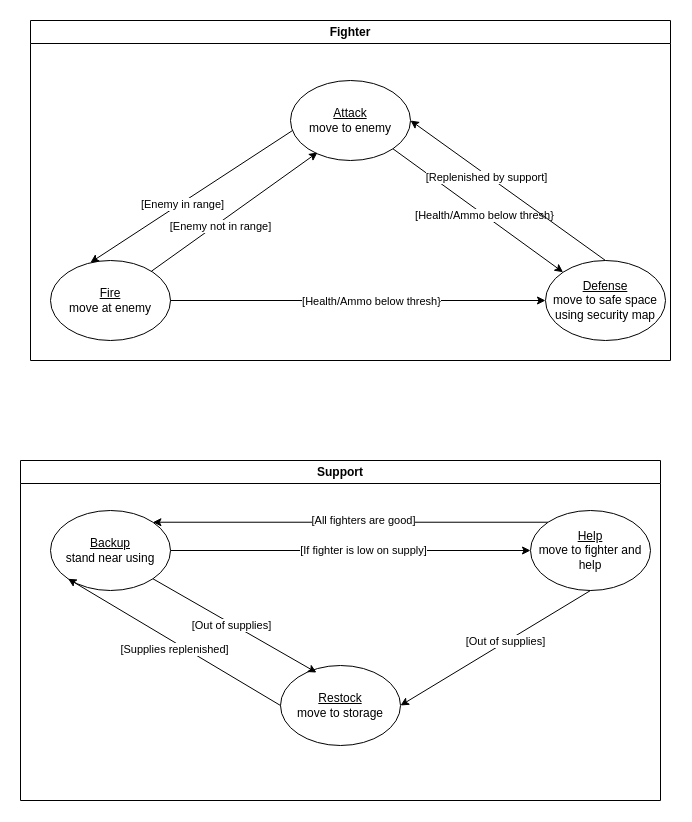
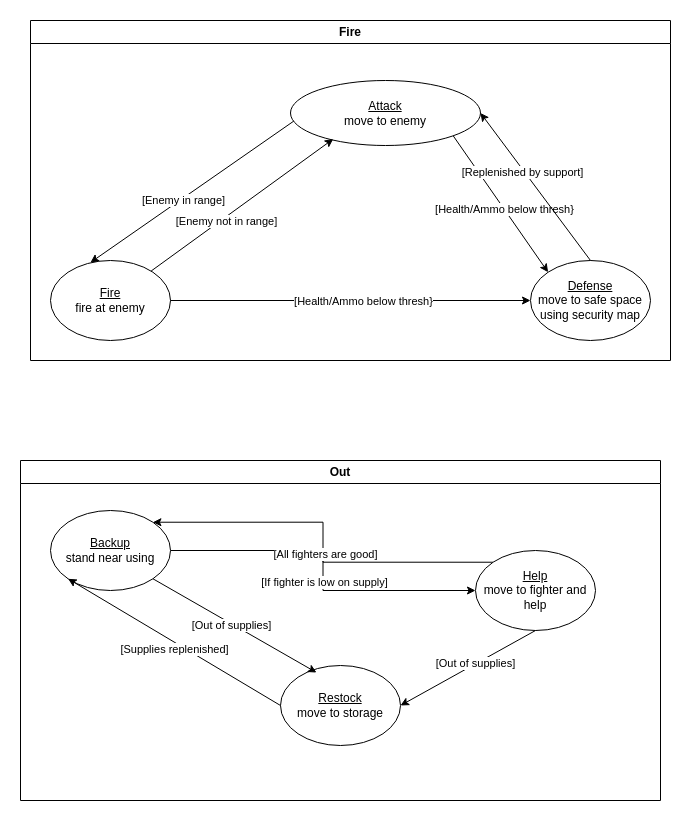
  <mxCell id="0" />
  <mxCell id="1" parent="0" />
- <mxCell id="2" value="&lt;u&gt;Attack&lt;/u&gt;&lt;div&gt;move to enemy&lt;/div&gt;" style="ellipse;whiteSpace=wrap;html=1;" vertex="1" parent="1"><mxGeometry x="290" y="80" width="120" height="80" as="geometry" /></mxCell>
- <mxCell id="3" value="&lt;u&gt;Fire&lt;/u&gt;&lt;div&gt;move at enemy&lt;/div&gt;" style="ellipse;whiteSpace=wrap;html=1;" vertex="1" parent="1"><mxGeometry x="50" y="260" width="120" height="80" as="geometry" /></mxCell>
- <mxCell id="4" value="&lt;u&gt;Defense&lt;/u&gt;&lt;div&gt;move to safe space&lt;/div&gt;&lt;div&gt;using security map&lt;/div&gt;" style="ellipse;whiteSpace=wrap;html=1;" vertex="1" parent="1"><mxGeometry x="545" y="260" width="120" height="80" as="geometry" /></mxCell>
+ <mxCell id="2" value="&lt;u&gt;Attack&lt;/u&gt;&lt;div&gt;move to enemy&lt;/div&gt;" style="ellipse;whiteSpace=wrap;html=1;" vertex="1" parent="1"><mxGeometry x="290" y="80" width="190" height="65" as="geometry" /></mxCell>
+ <mxCell id="3" value="&lt;u&gt;Fire&lt;/u&gt;&lt;div&gt;fire at enemy&lt;/div&gt;" style="ellipse;whiteSpace=wrap;html=1;" vertex="1" parent="1"><mxGeometry x="50" y="260" width="120" height="80" as="geometry" /></mxCell>
+ <mxCell id="4" value="&lt;u&gt;Defense&lt;/u&gt;&lt;div&gt;move to safe space&lt;/div&gt;&lt;div&gt;using security map&lt;/div&gt;" style="ellipse;whiteSpace=wrap;html=1;" vertex="1" parent="1"><mxGeometry x="530" y="260" width="120" height="80" as="geometry" /></mxCell>
  <mxCell id="5" value="" style="endArrow=classic;html=1;rounded=0;exitX=0.017;exitY=0.625;exitDx=0;exitDy=0;exitPerimeter=0;entryX=0.333;entryY=0.025;entryDx=0;entryDy=0;entryPerimeter=0;" edge="1" parent="1" source="2" target="3"><mxGeometry width="50" height="50" relative="1" as="geometry"><mxPoint x="310" y="590" as="sourcePoint" /><mxPoint x="360" y="540" as="targetPoint" /></mxGeometry></mxCell>
  <mxCell id="6" value="[Enemy in range]" style="edgeLabel;html=1;align=center;verticalAlign=middle;resizable=0;points=[];" vertex="1" connectable="0" parent="5"><mxGeometry x="0.101" y="1" relative="1" as="geometry"><mxPoint as="offset" /></mxGeometry></mxCell>
  <mxCell id="7" value="" style="endArrow=classic;html=1;rounded=0;entryX=0.225;entryY=0.9;entryDx=0;entryDy=0;entryPerimeter=0;" edge="1" parent="1" source="3" target="2"><mxGeometry width="50" height="50" relative="1" as="geometry"><mxPoint x="310" y="590" as="sourcePoint" /><mxPoint x="360" y="540" as="targetPoint" /></mxGeometry></mxCell>
  <mxCell id="8" value="[Enemy not in range]" style="edgeLabel;html=1;align=center;verticalAlign=middle;resizable=0;points=[];" vertex="1" connectable="0" parent="7"><mxGeometry x="-0.201" y="-3" relative="1" as="geometry"><mxPoint as="offset" /></mxGeometry></mxCell>
  <mxCell id="9" value="" style="endArrow=classic;html=1;rounded=0;exitX=1;exitY=0.5;exitDx=0;exitDy=0;entryX=0;entryY=0.5;entryDx=0;entryDy=0;" edge="1" parent="1" source="3" target="4"><mxGeometry width="50" height="50" relative="1" as="geometry"><mxPoint x="310" y="590" as="sourcePoint" /><mxPoint x="360" y="540" as="targetPoint" /></mxGeometry></mxCell>
  <mxCell id="10" value="[Health/Ammo below thresh}" style="edgeLabel;html=1;align=center;verticalAlign=middle;resizable=0;points=[];" vertex="1" connectable="0" parent="9"><mxGeometry x="0.067" relative="1" as="geometry"><mxPoint as="offset" /></mxGeometry></mxCell>
  <mxCell id="11" value="" style="endArrow=classic;html=1;rounded=0;exitX=1;exitY=1;exitDx=0;exitDy=0;entryX=0;entryY=0;entryDx=0;entryDy=0;" edge="1" parent="1" source="2" target="4"><mxGeometry width="50" height="50" relative="1" as="geometry"><mxPoint x="180" y="310" as="sourcePoint" /><mxPoint x="570" y="310" as="targetPoint" /></mxGeometry></mxCell>
  <mxCell id="12" value="[Health/Ammo below thresh}" style="edgeLabel;html=1;align=center;verticalAlign=middle;resizable=0;points=[];" vertex="1" connectable="0" parent="11"><mxGeometry x="0.067" relative="1" as="geometry"><mxPoint as="offset" /></mxGeometry></mxCell>
  <mxCell id="13" value="" style="endArrow=classic;html=1;rounded=0;exitX=0.5;exitY=0;exitDx=0;exitDy=0;entryX=1;entryY=0.5;entryDx=0;entryDy=0;" edge="1" parent="1" source="4" target="2"><mxGeometry width="50" height="50" relative="1" as="geometry"><mxPoint x="310" y="590" as="sourcePoint" /><mxPoint x="360" y="540" as="targetPoint" /></mxGeometry></mxCell>
  <mxCell id="14" value="[Replenished by support]" style="edgeLabel;html=1;align=center;verticalAlign=middle;resizable=0;points=[];" vertex="1" connectable="0" parent="13"><mxGeometry x="0.22" y="2" relative="1" as="geometry"><mxPoint as="offset" /></mxGeometry></mxCell>
  <mxCell id="15" style="edgeStyle=orthogonalEdgeStyle;rounded=0;orthogonalLoop=1;jettySize=auto;html=1;entryX=0;entryY=0.5;entryDx=0;entryDy=0;" edge="1" parent="1" source="17" target="20"><mxGeometry relative="1" as="geometry" /></mxCell>
  <mxCell id="16" value="[If fighter is low on supply]" style="edgeLabel;html=1;align=center;verticalAlign=middle;resizable=0;points=[];" vertex="1" connectable="0" parent="15"><mxGeometry x="0.067" y="1" relative="1" as="geometry"><mxPoint as="offset" /></mxGeometry></mxCell>
  <mxCell id="17" value="&lt;u&gt;Backup&lt;/u&gt;&lt;div&gt;stand near using&lt;/div&gt;" style="ellipse;whiteSpace=wrap;html=1;" vertex="1" parent="1"><mxGeometry x="50" y="510" width="120" height="80" as="geometry" /></mxCell>
  <mxCell id="18" style="edgeStyle=orthogonalEdgeStyle;rounded=0;orthogonalLoop=1;jettySize=auto;html=1;exitX=0;exitY=0;exitDx=0;exitDy=0;entryX=1;entryY=0;entryDx=0;entryDy=0;" edge="1" parent="1" source="20" target="17"><mxGeometry relative="1" as="geometry" /></mxCell>
  <mxCell id="19" value="[All fighters are good]" style="edgeLabel;html=1;align=center;verticalAlign=middle;resizable=0;points=[];" vertex="1" connectable="0" parent="18"><mxGeometry x="-0.066" y="-2" relative="1" as="geometry"><mxPoint as="offset" /></mxGeometry></mxCell>
- <mxCell id="20" value="&lt;u&gt;Help&lt;/u&gt;&lt;div&gt;move to fighter and help&lt;/div&gt;" style="ellipse;whiteSpace=wrap;html=1;" vertex="1" parent="1"><mxGeometry x="530" y="510" width="120" height="80" as="geometry" /></mxCell>
+ <mxCell id="20" value="&lt;u&gt;Help&lt;/u&gt;&lt;div&gt;move to fighter and help&lt;/div&gt;" style="ellipse;whiteSpace=wrap;html=1;" vertex="1" parent="1"><mxGeometry x="475" y="550" width="120" height="80" as="geometry" /></mxCell>
  <mxCell id="21" value="&lt;div&gt;&lt;u&gt;Restock&lt;/u&gt;&lt;/div&gt;&lt;div&gt;move to storage&lt;/div&gt;" style="ellipse;whiteSpace=wrap;html=1;" vertex="1" parent="1"><mxGeometry x="280" y="665" width="120" height="80" as="geometry" /></mxCell>
  <mxCell id="22" value="" style="endArrow=classic;html=1;rounded=0;exitX=1;exitY=1;exitDx=0;exitDy=0;entryX=0.3;entryY=0.088;entryDx=0;entryDy=0;entryPerimeter=0;" edge="1" parent="1" source="17" target="21"><mxGeometry width="50" height="50" relative="1" as="geometry"><mxPoint x="310" y="590" as="sourcePoint" /><mxPoint x="360" y="540" as="targetPoint" /></mxGeometry></mxCell>
  <mxCell id="23" value="[Out of supplies]" style="edgeLabel;html=1;align=center;verticalAlign=middle;resizable=0;points=[];" vertex="1" connectable="0" parent="22"><mxGeometry x="-0.03" y="-1" relative="1" as="geometry"><mxPoint as="offset" /></mxGeometry></mxCell>
  <mxCell id="24" value="" style="endArrow=classic;html=1;rounded=0;exitX=0.5;exitY=1;exitDx=0;exitDy=0;entryX=1;entryY=0.5;entryDx=0;entryDy=0;" edge="1" parent="1" source="20" target="21"><mxGeometry width="50" height="50" relative="1" as="geometry"><mxPoint x="310" y="590" as="sourcePoint" /><mxPoint x="360" y="540" as="targetPoint" /></mxGeometry></mxCell>
  <mxCell id="25" value="[Out of supplies]" style="edgeLabel;html=1;align=center;verticalAlign=middle;resizable=0;points=[];" vertex="1" connectable="0" parent="24"><mxGeometry x="-0.105" y="-1" relative="1" as="geometry"><mxPoint as="offset" /></mxGeometry></mxCell>
  <mxCell id="26" value="" style="endArrow=classic;html=1;rounded=0;exitX=0;exitY=0.5;exitDx=0;exitDy=0;entryX=0;entryY=1;entryDx=0;entryDy=0;" edge="1" parent="1" source="21" target="17"><mxGeometry width="50" height="50" relative="1" as="geometry"><mxPoint x="310" y="590" as="sourcePoint" /><mxPoint x="360" y="540" as="targetPoint" /></mxGeometry></mxCell>
  <mxCell id="27" value="Text" style="edgeLabel;html=1;align=center;verticalAlign=middle;resizable=0;points=[];" vertex="1" connectable="0" parent="26"><mxGeometry x="0.209" y="1" relative="1" as="geometry"><mxPoint x="25" y="21" as="offset" /></mxGeometry></mxCell>
  <mxCell id="28" value="[Supplies replenished]" style="edgeLabel;html=1;align=center;verticalAlign=middle;resizable=0;points=[];" vertex="1" connectable="0" parent="26"><mxGeometry x="-0.024" y="6" relative="1" as="geometry"><mxPoint as="offset" /></mxGeometry></mxCell>
- <mxCell id="29" value="Fighter" style="swimlane;whiteSpace=wrap;html=1;" vertex="1" parent="1"><mxGeometry x="30" y="20" width="640" height="340" as="geometry" /></mxCell>
- <mxCell id="30" value="Support" style="swimlane;whiteSpace=wrap;html=1;" vertex="1" parent="1"><mxGeometry x="20" y="460" width="640" height="340" as="geometry" /></mxCell>
+ <mxCell id="29" value="Fire" style="swimlane;whiteSpace=wrap;html=1;" vertex="1" parent="1"><mxGeometry x="30" y="20" width="640" height="340" as="geometry" /></mxCell>
+ <mxCell id="30" value="Out" style="swimlane;whiteSpace=wrap;html=1;" vertex="1" parent="1"><mxGeometry x="20" y="460" width="640" height="340" as="geometry" /></mxCell>
